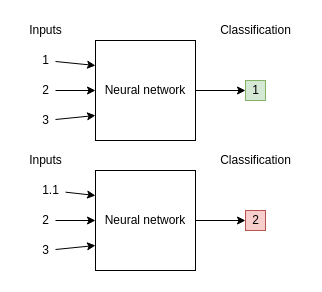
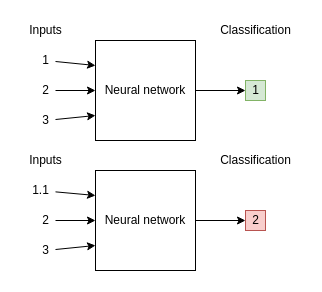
  <mxCell id="0" />
  <mxCell id="1" parent="0" />
  <mxCell id="2" style="edgeStyle=orthogonalEdgeStyle;rounded=0;orthogonalLoop=1;jettySize=auto;html=1;" edge="1" parent="1" source="3" target="12"><mxGeometry relative="1" as="geometry"><mxPoint x="235" y="90" as="targetPoint" /><Array as="points" /></mxGeometry></mxCell>
  <mxCell id="3" value="Neural network" style="whiteSpace=wrap;html=1;aspect=fixed;" vertex="1" parent="1"><mxGeometry x="95" y="40" width="100" height="100" as="geometry" /></mxCell>
  <mxCell id="4" value="" style="endArrow=classic;html=1;rounded=0;entryX=0;entryY=0.25;entryDx=0;entryDy=0;startArrow=none;startFill=0;endFill=1;" edge="1" parent="1" source="7" target="3"><mxGeometry width="50" height="50" relative="1" as="geometry"><mxPoint x="-25" y="30" as="sourcePoint" /><mxPoint x="335" y="220" as="targetPoint" /></mxGeometry></mxCell>
  <mxCell id="5" value="" style="endArrow=classic;html=1;rounded=0;entryX=0;entryY=0.5;entryDx=0;entryDy=0;endFill=1;" edge="1" parent="1" source="8" target="3"><mxGeometry width="50" height="50" relative="1" as="geometry"><mxPoint x="-25" y="80" as="sourcePoint" /><mxPoint x="335" y="220" as="targetPoint" /></mxGeometry></mxCell>
  <mxCell id="6" value="" style="endArrow=classic;html=1;rounded=0;entryX=0;entryY=0.75;entryDx=0;entryDy=0;endFill=1;" edge="1" parent="1" source="9" target="3"><mxGeometry width="50" height="50" relative="1" as="geometry"><mxPoint x="-25" y="120" as="sourcePoint" /><mxPoint x="335" y="220" as="targetPoint" /></mxGeometry></mxCell>
  <mxCell id="7" value="1" style="text;html=1;align=center;verticalAlign=middle;resizable=0;points=[];autosize=1;strokeColor=none;fillColor=none;" vertex="1" parent="1"><mxGeometry x="35" y="50" width="20" height="20" as="geometry" /></mxCell>
  <mxCell id="8" value="2" style="text;html=1;align=center;verticalAlign=middle;resizable=0;points=[];autosize=1;strokeColor=none;fillColor=none;" vertex="1" parent="1"><mxGeometry x="35" y="80" width="20" height="20" as="geometry" /></mxCell>
  <mxCell id="9" value="3" style="text;html=1;align=center;verticalAlign=middle;resizable=0;points=[];autosize=1;strokeColor=none;fillColor=none;" vertex="1" parent="1"><mxGeometry x="35" y="110" width="20" height="20" as="geometry" /></mxCell>
  <mxCell id="10" value="Inputs" style="text;html=1;align=center;verticalAlign=middle;resizable=0;points=[];autosize=1;strokeColor=none;fillColor=none;" vertex="1" parent="1"><mxGeometry x="20" y="20" width="50" height="20" as="geometry" /></mxCell>
  <mxCell id="11" value="Classification" style="text;html=1;align=center;verticalAlign=middle;resizable=0;points=[];autosize=1;strokeColor=none;fillColor=none;" vertex="1" parent="1"><mxGeometry x="210" y="20" width="90" height="20" as="geometry" /></mxCell>
  <mxCell id="12" value="1" style="text;html=1;align=center;verticalAlign=middle;resizable=0;points=[];autosize=1;strokeColor=#82b366;fillColor=#d5e8d4;" vertex="1" parent="1"><mxGeometry x="245" y="80" width="20" height="20" as="geometry" /></mxCell>
  <mxCell id="13" style="edgeStyle=orthogonalEdgeStyle;rounded=0;orthogonalLoop=1;jettySize=auto;html=1;" edge="1" parent="1" source="14" target="23"><mxGeometry relative="1" as="geometry"><mxPoint x="235" y="220" as="targetPoint" /><Array as="points" /></mxGeometry></mxCell>
  <mxCell id="14" value="Neural network" style="whiteSpace=wrap;html=1;aspect=fixed;" vertex="1" parent="1"><mxGeometry x="95" y="170" width="100" height="100" as="geometry" /></mxCell>
  <mxCell id="15" value="" style="endArrow=classic;html=1;rounded=0;entryX=0;entryY=0.25;entryDx=0;entryDy=0;startArrow=none;startFill=0;endFill=1;" edge="1" parent="1" source="18" target="14"><mxGeometry width="50" height="50" relative="1" as="geometry"><mxPoint x="-25" y="160" as="sourcePoint" /><mxPoint x="335" y="350" as="targetPoint" /></mxGeometry></mxCell>
  <mxCell id="16" value="" style="endArrow=classic;html=1;rounded=0;entryX=0;entryY=0.5;entryDx=0;entryDy=0;endFill=1;" edge="1" parent="1" source="19" target="14"><mxGeometry width="50" height="50" relative="1" as="geometry"><mxPoint x="-25" y="210" as="sourcePoint" /><mxPoint x="335" y="350" as="targetPoint" /></mxGeometry></mxCell>
  <mxCell id="17" value="" style="endArrow=classic;html=1;rounded=0;entryX=0;entryY=0.75;entryDx=0;entryDy=0;endFill=1;" edge="1" parent="1" source="20" target="14"><mxGeometry width="50" height="50" relative="1" as="geometry"><mxPoint x="-25" y="250" as="sourcePoint" /><mxPoint x="335" y="350" as="targetPoint" /></mxGeometry></mxCell>
- <mxCell id="18" value="1.1" style="text;html=1;align=center;verticalAlign=middle;resizable=0;points=[];autosize=1;strokeColor=none;fillColor=none;" vertex="1" parent="1"><mxGeometry x="35" y="180" width="30" height="20" as="geometry" /></mxCell>
+ <mxCell id="18" value="1.1" style="text;html=1;align=center;verticalAlign=middle;resizable=0;points=[];autosize=1;strokeColor=none;fillColor=none;" vertex="1" parent="1"><mxGeometry x="25" y="180" width="30" height="20" as="geometry" /></mxCell>
  <mxCell id="19" value="2" style="text;html=1;align=center;verticalAlign=middle;resizable=0;points=[];autosize=1;strokeColor=none;fillColor=none;" vertex="1" parent="1"><mxGeometry x="35" y="210" width="20" height="20" as="geometry" /></mxCell>
  <mxCell id="20" value="3" style="text;html=1;align=center;verticalAlign=middle;resizable=0;points=[];autosize=1;strokeColor=none;fillColor=none;" vertex="1" parent="1"><mxGeometry x="35" y="240" width="20" height="20" as="geometry" /></mxCell>
  <mxCell id="21" value="Inputs" style="text;html=1;align=center;verticalAlign=middle;resizable=0;points=[];autosize=1;strokeColor=none;fillColor=none;" vertex="1" parent="1"><mxGeometry x="20" y="150" width="50" height="20" as="geometry" /></mxCell>
  <mxCell id="22" value="Classification" style="text;html=1;align=center;verticalAlign=middle;resizable=0;points=[];autosize=1;strokeColor=none;fillColor=none;" vertex="1" parent="1"><mxGeometry x="210" y="150" width="90" height="20" as="geometry" /></mxCell>
  <mxCell id="23" value="2" style="text;html=1;align=center;verticalAlign=middle;resizable=0;points=[];autosize=1;strokeColor=#b85450;fillColor=#f8cecc;" vertex="1" parent="1"><mxGeometry x="245" y="210" width="20" height="20" as="geometry" /></mxCell>
